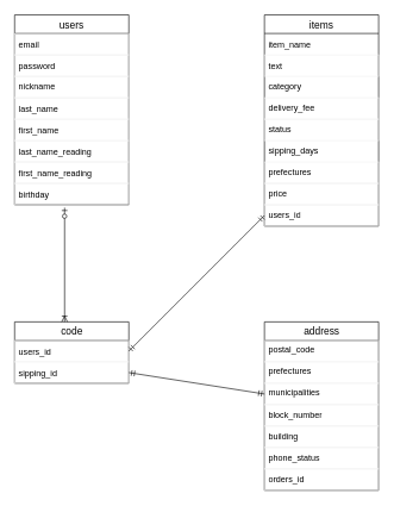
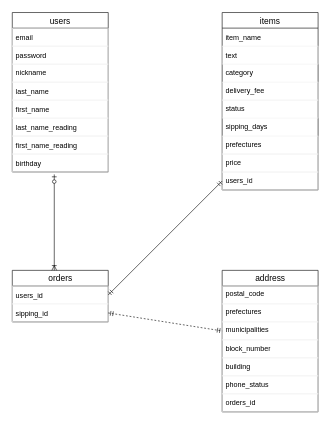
  <mxCell id="0" />
  <mxCell id="1" parent="0" />
  <mxCell id="2" value="users" style="swimlane;fontStyle=0;childLayout=stackLayout;horizontal=1;startSize=26;horizontalStack=0;resizeParent=1;resizeParentMax=0;resizeLast=0;collapsible=1;marginBottom=0;align=center;fontSize=14;" vertex="1" parent="1"><mxGeometry x="20" y="20" width="160" height="266" as="geometry" /></mxCell>
  <mxCell id="3" value="email" style="text;fillColor=none;spacingLeft=4;spacingRight=4;overflow=hidden;rotatable=0;points=[[0,0.5],[1,0.5]];portConstraint=eastwest;fontSize=12;verticalAlign=middle;strokeColor=#f0f0f0;" vertex="1" parent="2"><mxGeometry y="26" width="160" height="30" as="geometry" /></mxCell>
  <mxCell id="4" value="password" style="text;fillColor=none;spacingLeft=4;spacingRight=4;overflow=hidden;rotatable=0;points=[[0,0.5],[1,0.5]];portConstraint=eastwest;fontSize=12;verticalAlign=middle;strokeColor=#f0f0f0;" vertex="1" parent="2"><mxGeometry y="56" width="160" height="30" as="geometry" /></mxCell>
  <mxCell id="5" value="nickname" style="text;fillColor=none;spacingLeft=4;spacingRight=4;overflow=hidden;rotatable=0;points=[[0,0.5],[1,0.5]];portConstraint=eastwest;fontSize=12;align=left;strokeColor=#f0f0f0;" vertex="1" parent="2"><mxGeometry y="86" width="160" height="30" as="geometry" /></mxCell>
  <mxCell id="6" value="last_name" style="text;fillColor=none;spacingLeft=4;spacingRight=4;overflow=hidden;rotatable=0;points=[[0,0.5],[1,0.5]];portConstraint=eastwest;fontSize=12;verticalAlign=middle;strokeColor=#f0f0f0;" vertex="1" parent="2"><mxGeometry y="116" width="160" height="30" as="geometry" /></mxCell>
  <mxCell id="7" value="first_name" style="text;fillColor=none;spacingLeft=4;spacingRight=4;overflow=hidden;rotatable=0;points=[[0,0.5],[1,0.5]];portConstraint=eastwest;fontSize=12;align=left;verticalAlign=middle;strokeColor=#f0f0f0;" vertex="1" parent="2"><mxGeometry y="146" width="160" height="30" as="geometry" /></mxCell>
  <mxCell id="8" value="last_name_reading" style="text;fillColor=none;spacingLeft=4;spacingRight=4;overflow=hidden;rotatable=0;points=[[0,0.5],[1,0.5]];portConstraint=eastwest;fontSize=12;verticalAlign=middle;strokeColor=#f0f0f0;" vertex="1" parent="2"><mxGeometry y="176" width="160" height="30" as="geometry" /></mxCell>
  <mxCell id="9" value="first_name_reading" style="text;fillColor=none;spacingLeft=4;spacingRight=4;overflow=hidden;rotatable=0;points=[[0,0.5],[1,0.5]];portConstraint=eastwest;fontSize=12;align=left;verticalAlign=middle;strokeColor=#f0f0f0;" vertex="1" parent="2"><mxGeometry y="206" width="160" height="30" as="geometry" /></mxCell>
  <mxCell id="10" value="birthday" style="text;fillColor=none;spacingLeft=4;spacingRight=4;overflow=hidden;rotatable=0;points=[[0,0.5],[1,0.5]];portConstraint=eastwest;fontSize=12;verticalAlign=middle;strokeColor=#f0f0f0;" vertex="1" parent="2"><mxGeometry y="236" width="160" height="30" as="geometry" /></mxCell>
  <mxCell id="11" value="items" style="swimlane;fontStyle=0;childLayout=stackLayout;horizontal=1;startSize=26;horizontalStack=0;resizeParent=1;resizeParentMax=0;resizeLast=0;collapsible=1;marginBottom=0;align=center;fontSize=14;" vertex="1" parent="1"><mxGeometry x="370" y="20" width="160" height="296" as="geometry" /></mxCell>
  <mxCell id="12" value="item_name" style="text;spacingLeft=4;spacingRight=4;overflow=hidden;rotatable=0;points=[[0,0.5],[1,0.5]];portConstraint=eastwest;fontSize=12;align=left;verticalAlign=middle;" vertex="1" parent="11"><mxGeometry y="26" width="160" height="30" as="geometry" /></mxCell>
  <mxCell id="13" value="text" style="text;fillColor=none;spacingLeft=4;spacingRight=4;overflow=hidden;rotatable=0;points=[[0,0.5],[1,0.5]];portConstraint=eastwest;fontSize=12;align=left;verticalAlign=middle;strokeColor=#f0f0f0;" vertex="1" parent="11"><mxGeometry y="56" width="160" height="30" as="geometry" /></mxCell>
  <mxCell id="14" value="category" style="text;strokeColor=none;fillColor=none;spacingLeft=4;spacingRight=4;overflow=hidden;rotatable=0;points=[[0,0.5],[1,0.5]];portConstraint=eastwest;fontSize=12;" vertex="1" parent="11"><mxGeometry y="86" width="160" height="30" as="geometry" /></mxCell>
  <mxCell id="15" value="delivery_fee" style="text;fillColor=none;spacingLeft=4;spacingRight=4;overflow=hidden;rotatable=0;points=[[0,0.5],[1,0.5]];portConstraint=eastwest;fontSize=12;align=left;verticalAlign=middle;html=1;strokeColor=#f0f0f0;" vertex="1" parent="11"><mxGeometry y="116" width="160" height="30" as="geometry" /></mxCell>
  <mxCell id="16" value="status" style="text;fillColor=none;spacingLeft=4;spacingRight=4;overflow=hidden;rotatable=0;points=[[0,0.5],[1,0.5]];portConstraint=eastwest;fontSize=12;align=left;verticalAlign=middle;html=1;strokeColor=#f0f0f0;" vertex="1" parent="11"><mxGeometry y="146" width="160" height="30" as="geometry" /></mxCell>
  <mxCell id="17" value="sipping_days" style="text;strokeColor=none;fillColor=none;spacingLeft=4;spacingRight=4;overflow=hidden;rotatable=0;points=[[0,0.5],[1,0.5]];portConstraint=eastwest;fontSize=12;align=left;verticalAlign=middle;html=1;" vertex="1" parent="11"><mxGeometry y="176" width="160" height="30" as="geometry" /></mxCell>
  <mxCell id="18" value="prefectures" style="text;fillColor=none;spacingLeft=4;spacingRight=4;overflow=hidden;rotatable=0;points=[[0,0.5],[1,0.5]];portConstraint=eastwest;fontSize=12;align=left;verticalAlign=middle;html=1;strokeColor=#f0f0f0;" vertex="1" parent="11"><mxGeometry y="206" width="160" height="30" as="geometry" /></mxCell>
  <mxCell id="19" value="price" style="text;fillColor=none;spacingLeft=4;spacingRight=4;overflow=hidden;rotatable=0;points=[[0,0.5],[1,0.5]];portConstraint=eastwest;fontSize=12;align=left;verticalAlign=middle;html=1;strokeColor=#f0f0f0;" vertex="1" parent="11"><mxGeometry y="236" width="160" height="30" as="geometry" /></mxCell>
  <mxCell id="20" value="users_id" style="text;fillColor=none;spacingLeft=4;spacingRight=4;overflow=hidden;rotatable=0;points=[[0,0.5],[1,0.5]];portConstraint=eastwest;fontSize=12;align=left;verticalAlign=middle;html=1;strokeColor=#f0f0f0;" vertex="1" parent="11"><mxGeometry y="266" width="160" height="30" as="geometry" /></mxCell>
- <mxCell id="21" value="code" style="swimlane;fontStyle=0;childLayout=stackLayout;horizontal=1;startSize=26;horizontalStack=0;resizeParent=1;resizeParentMax=0;resizeLast=0;collapsible=1;marginBottom=0;align=center;fontSize=14;html=1;" vertex="1" parent="1"><mxGeometry x="20" y="450" width="160" height="86" as="geometry" /></mxCell>
+ <mxCell id="21" value="orders" style="swimlane;fontStyle=0;childLayout=stackLayout;horizontal=1;startSize=26;horizontalStack=0;resizeParent=1;resizeParentMax=0;resizeLast=0;collapsible=1;marginBottom=0;align=center;fontSize=14;html=1;" vertex="1" parent="1"><mxGeometry x="20" y="450" width="160" height="86" as="geometry" /></mxCell>
  <mxCell id="22" value="users_id" style="text;fillColor=none;spacingLeft=4;spacingRight=4;overflow=hidden;rotatable=0;points=[[0,0.5],[1,0.5]];portConstraint=eastwest;fontSize=12;verticalAlign=middle;strokeColor=#f0f0f0;" vertex="1" parent="21"><mxGeometry y="26" width="160" height="30" as="geometry" /></mxCell>
  <mxCell id="23" value="sipping_id" style="text;fillColor=none;spacingLeft=4;spacingRight=4;overflow=hidden;rotatable=0;points=[[0,0.5],[1,0.5]];portConstraint=eastwest;fontSize=12;align=left;verticalAlign=middle;strokeColor=#f0f0f0;" vertex="1" parent="21"><mxGeometry y="56" width="160" height="30" as="geometry" /></mxCell>
  <mxCell id="24" value="address" style="swimlane;fontStyle=0;childLayout=stackLayout;horizontal=1;startSize=26;horizontalStack=0;resizeParent=1;resizeParentMax=0;resizeLast=0;collapsible=1;marginBottom=0;align=center;fontSize=14;html=1;" vertex="1" parent="1"><mxGeometry x="370" y="450" width="160" height="236" as="geometry" /></mxCell>
  <mxCell id="25" value="postal_code" style="text;fillColor=none;spacingLeft=4;spacingRight=4;overflow=hidden;rotatable=0;points=[[0,0.5],[1,0.5]];portConstraint=eastwest;fontSize=12;strokeColor=#f0f0f0;" vertex="1" parent="24"><mxGeometry y="26" width="160" height="30" as="geometry" /></mxCell>
  <mxCell id="26" value="prefectures" style="text;fillColor=none;spacingLeft=4;spacingRight=4;overflow=hidden;rotatable=0;points=[[0,0.5],[1,0.5]];portConstraint=eastwest;fontSize=12;strokeColor=#f0f0f0;" vertex="1" parent="24"><mxGeometry y="56" width="160" height="30" as="geometry" /></mxCell>
  <mxCell id="27" value="municipalities" style="text;fillColor=none;spacingLeft=4;spacingRight=4;overflow=hidden;rotatable=0;points=[[0,0.5],[1,0.5]];portConstraint=eastwest;fontSize=12;strokeColor=#f0f0f0;" vertex="1" parent="24"><mxGeometry y="86" width="160" height="30" as="geometry" /></mxCell>
  <mxCell id="28" value="block_number" style="text;fillColor=none;spacingLeft=4;spacingRight=4;overflow=hidden;rotatable=0;points=[[0,0.5],[1,0.5]];portConstraint=eastwest;fontSize=12;align=left;verticalAlign=middle;html=1;strokeColor=#f0f0f0;" vertex="1" parent="24"><mxGeometry y="116" width="160" height="30" as="geometry" /></mxCell>
  <mxCell id="29" value="building" style="text;fillColor=none;spacingLeft=4;spacingRight=4;overflow=hidden;rotatable=0;points=[[0,0.5],[1,0.5]];portConstraint=eastwest;fontSize=12;align=left;verticalAlign=middle;html=1;strokeColor=#f0f0f0;" vertex="1" parent="24"><mxGeometry y="146" width="160" height="30" as="geometry" /></mxCell>
  <mxCell id="30" value="phone_status" style="text;fillColor=none;spacingLeft=4;spacingRight=4;overflow=hidden;rotatable=0;points=[[0,0.5],[1,0.5]];portConstraint=eastwest;fontSize=12;align=left;verticalAlign=middle;html=1;strokeColor=#f0f0f0;" vertex="1" parent="24"><mxGeometry y="176" width="160" height="30" as="geometry" /></mxCell>
  <mxCell id="31" value="orders_id" style="text;fillColor=none;spacingLeft=4;spacingRight=4;overflow=hidden;rotatable=0;points=[[0,0.5],[1,0.5]];portConstraint=eastwest;fontSize=12;align=left;verticalAlign=middle;html=1;strokeColor=#f0f0f0;" vertex="1" parent="24"><mxGeometry y="206" width="160" height="30" as="geometry" /></mxCell>
  <mxCell id="32" value="" style="fontSize=12;html=1;endArrow=ERoneToMany;startArrow=ERzeroToOne;" edge="1" parent="1"><mxGeometry width="100" height="100" relative="1" as="geometry"><mxPoint x="90" y="290" as="sourcePoint" /><mxPoint x="90" y="450" as="targetPoint" /></mxGeometry></mxCell>
- <mxCell id="33" value="" style="fontSize=12;html=1;endArrow=ERmandOne;startArrow=ERmandOne;exitX=1;exitY=0.5;exitDx=0;exitDy=0;entryX=0;entryY=0.5;entryDx=0;entryDy=0;" edge="1" parent="1" source="23" target="27"><mxGeometry width="100" height="100" relative="1" as="geometry"><mxPoint x="210" y="500" as="sourcePoint" /><mxPoint x="310" y="400" as="targetPoint" /></mxGeometry></mxCell>
+ <mxCell id="33" value="" style="fontSize=12;html=1;endArrow=ERmandOne;startArrow=ERmandOne;exitX=1;exitY=0.5;exitDx=0;exitDy=0;entryX=0;entryY=0.5;entryDx=0;entryDy=0;dashed=1;" edge="1" parent="1" source="23" target="27"><mxGeometry width="100" height="100" relative="1" as="geometry"><mxPoint x="210" y="500" as="sourcePoint" /><mxPoint x="310" y="400" as="targetPoint" /></mxGeometry></mxCell>
  <mxCell id="34" value="" style="fontSize=12;html=1;endArrow=ERmandOne;startArrow=ERmandOne;entryX=0;entryY=0.5;entryDx=0;entryDy=0;exitX=1;exitY=0.5;exitDx=0;exitDy=0;" edge="1" parent="1" source="22" target="20"><mxGeometry width="100" height="100" relative="1" as="geometry"><mxPoint x="190" y="470" as="sourcePoint" /><mxPoint x="290" y="370" as="targetPoint" /></mxGeometry></mxCell>
